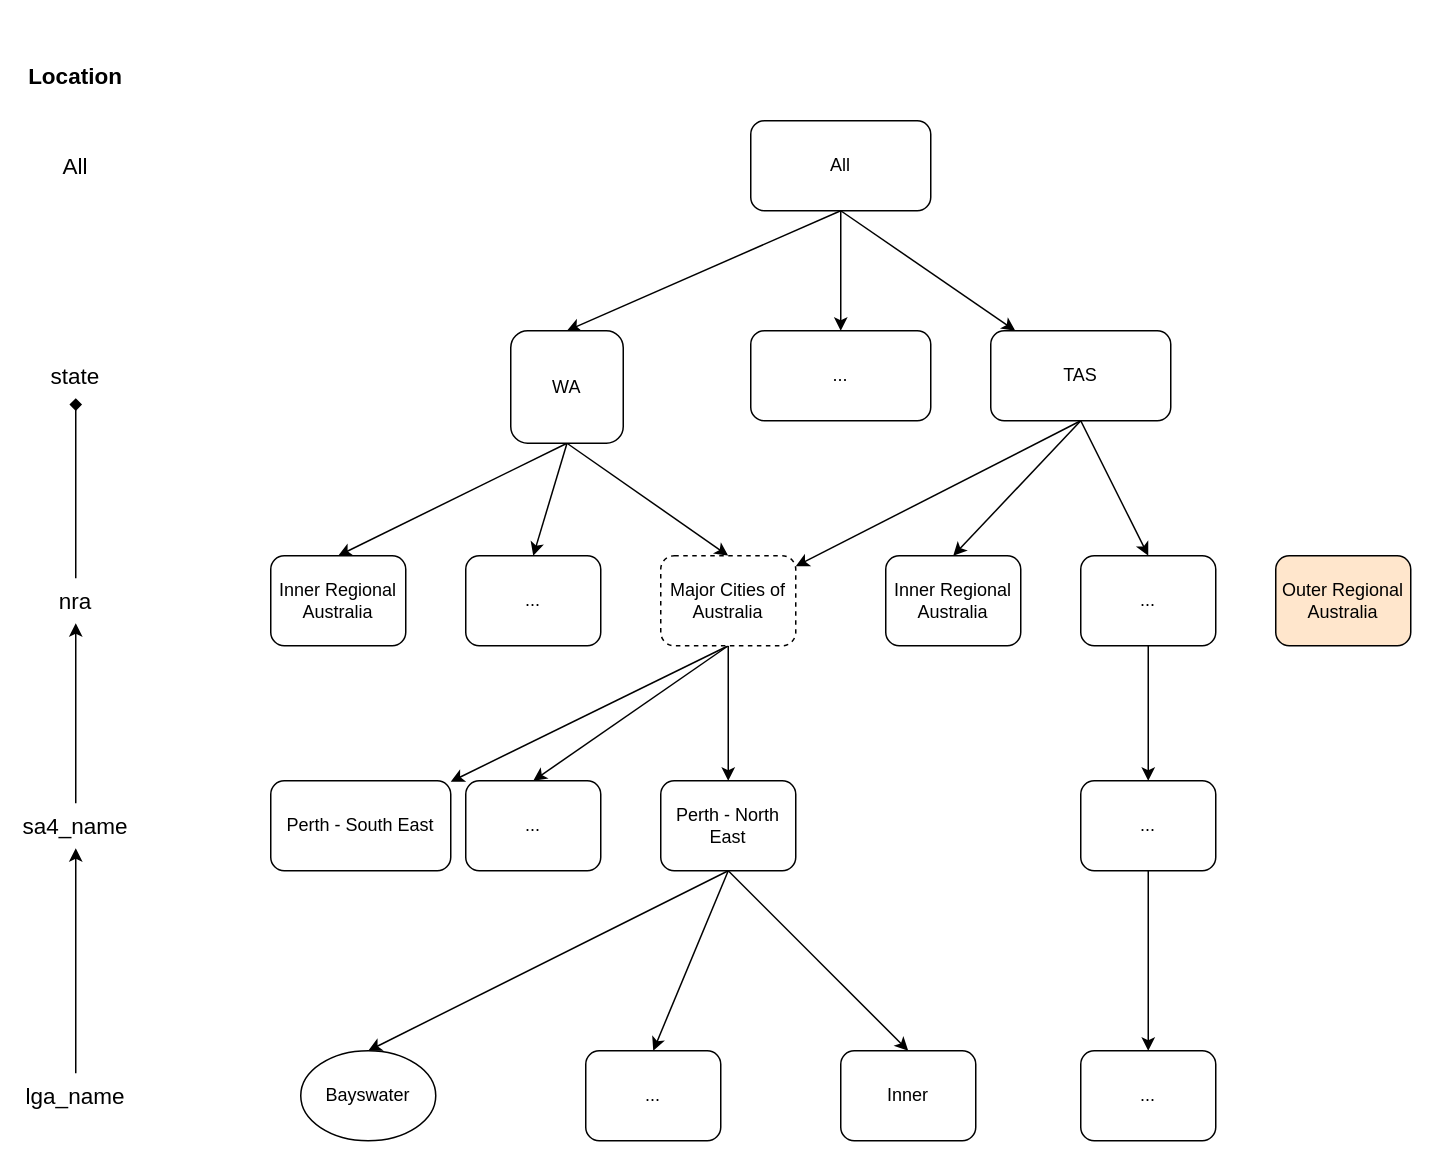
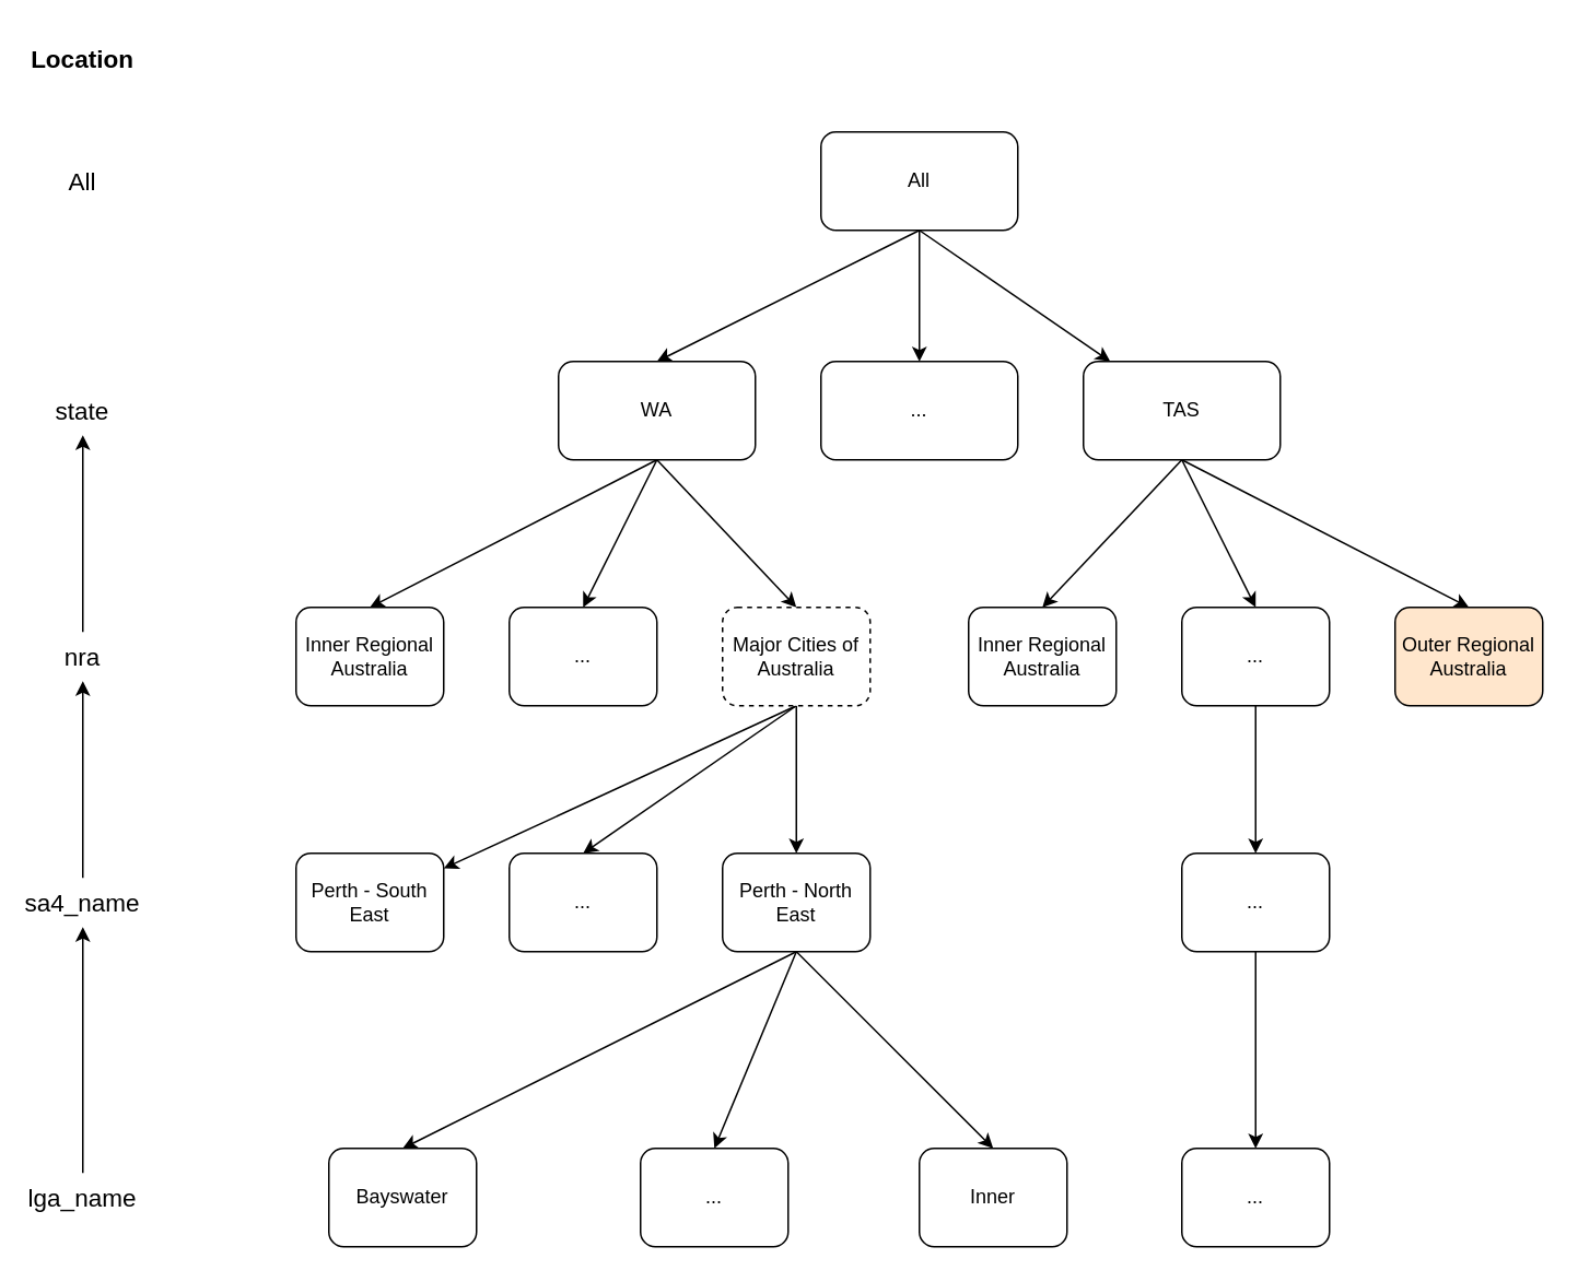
  <mxCell id="0" />
  <mxCell id="1" parent="0" />
- <mxCell id="2" value="&lt;b&gt;Location&lt;/b&gt;" style="text;html=1;align=center;verticalAlign=middle;whiteSpace=wrap;rounded=0;fontSize=15;" parent="1" vertex="1"><mxGeometry x="20" y="35" width="60" height="30" as="geometry" /></mxCell>
+ <mxCell id="2" value="&lt;b&gt;Location&lt;/b&gt;" style="text;html=1;align=center;verticalAlign=middle;whiteSpace=wrap;rounded=0;fontSize=15;" parent="1" vertex="1"><mxGeometry x="20" y="20" width="60" height="30" as="geometry" /></mxCell>
  <mxCell id="3" style="rounded=0;orthogonalLoop=1;jettySize=auto;html=1;exitX=0.5;exitY=1;exitDx=0;exitDy=0;entryX=0.5;entryY=0;entryDx=0;entryDy=0;" parent="1" source="6" target="21" edge="1"><mxGeometry relative="1" as="geometry" /></mxCell>
  <mxCell id="4" style="rounded=0;orthogonalLoop=1;jettySize=auto;html=1;exitX=0.5;exitY=1;exitDx=0;exitDy=0;entryX=0.5;entryY=0;entryDx=0;entryDy=0;" parent="1" source="6" target="16" edge="1"><mxGeometry relative="1" as="geometry" /></mxCell>
  <mxCell id="5" style="rounded=0;orthogonalLoop=1;jettySize=auto;html=1;exitX=0.5;exitY=1;exitDx=0;exitDy=0;" parent="1" source="6" target="20" edge="1"><mxGeometry relative="1" as="geometry" /></mxCell>
  <mxCell id="6" value="All" style="rounded=1;whiteSpace=wrap;html=1;" parent="1" vertex="1"><mxGeometry x="500" y="80" width="120" height="60" as="geometry" /></mxCell>
  <mxCell id="7" value="All" style="text;html=1;align=center;verticalAlign=middle;whiteSpace=wrap;rounded=0;fontSize=15;" parent="1" vertex="1"><mxGeometry x="20" y="95" width="60" height="30" as="geometry" /></mxCell>
- <mxCell id="8" style="edgeStyle=orthogonalEdgeStyle;rounded=0;orthogonalLoop=1;jettySize=auto;html=1;exitX=0.5;exitY=0;exitDx=0;exitDy=0;entryX=0.5;entryY=1;entryDx=0;entryDy=0;endArrow=diamond;" parent="1" source="9" target="12" edge="1"><mxGeometry relative="1" as="geometry" /></mxCell>
+ <mxCell id="8" style="edgeStyle=orthogonalEdgeStyle;rounded=0;orthogonalLoop=1;jettySize=auto;html=1;exitX=0.5;exitY=0;exitDx=0;exitDy=0;entryX=0.5;entryY=1;entryDx=0;entryDy=0;" parent="1" source="9" target="12" edge="1"><mxGeometry relative="1" as="geometry" /></mxCell>
  <mxCell id="9" value="nra" style="text;html=1;align=center;verticalAlign=middle;whiteSpace=wrap;rounded=0;fontSize=15;" parent="1" vertex="1"><mxGeometry x="20" y="385" width="60" height="30" as="geometry" /></mxCell>
  <mxCell id="10" style="edgeStyle=orthogonalEdgeStyle;rounded=0;orthogonalLoop=1;jettySize=auto;html=1;exitX=0.5;exitY=0;exitDx=0;exitDy=0;entryX=0.5;entryY=1;entryDx=0;entryDy=0;" parent="1" source="11" target="9" edge="1"><mxGeometry relative="1" as="geometry" /></mxCell>
  <mxCell id="11" value="sa4_name" style="text;html=1;align=center;verticalAlign=middle;whiteSpace=wrap;rounded=0;fontSize=15;" parent="1" vertex="1"><mxGeometry x="20" y="535" width="60" height="30" as="geometry" /></mxCell>
  <mxCell id="12" value="state" style="text;html=1;align=center;verticalAlign=middle;whiteSpace=wrap;rounded=0;fontSize=15;" parent="1" vertex="1"><mxGeometry x="20" y="235" width="60" height="30" as="geometry" /></mxCell>
  <mxCell id="13" style="rounded=0;orthogonalLoop=1;jettySize=auto;html=1;exitX=0.5;exitY=1;exitDx=0;exitDy=0;entryX=0.5;entryY=0;entryDx=0;entryDy=0;" parent="1" source="16" target="22" edge="1"><mxGeometry relative="1" as="geometry" /></mxCell>
  <mxCell id="14" style="rounded=0;orthogonalLoop=1;jettySize=auto;html=1;exitX=0.5;exitY=1;exitDx=0;exitDy=0;entryX=0.5;entryY=0;entryDx=0;entryDy=0;" parent="1" source="16" target="26" edge="1"><mxGeometry relative="1" as="geometry" /></mxCell>
  <mxCell id="15" style="rounded=0;orthogonalLoop=1;jettySize=auto;html=1;exitX=0.5;exitY=1;exitDx=0;exitDy=0;entryX=0.5;entryY=0;entryDx=0;entryDy=0;" parent="1" source="16" target="29" edge="1"><mxGeometry relative="1" as="geometry" /></mxCell>
- <mxCell id="16" value="WA" style="rounded=1;whiteSpace=wrap;html=1;" parent="1" vertex="1"><mxGeometry x="340" y="220" width="75" height="75" as="geometry" /></mxCell>
+ <mxCell id="16" value="WA" style="rounded=1;whiteSpace=wrap;html=1;" parent="1" vertex="1"><mxGeometry x="340" y="220" width="120" height="60" as="geometry" /></mxCell>
  <mxCell id="17" style="rounded=0;orthogonalLoop=1;jettySize=auto;html=1;exitX=0.5;exitY=1;exitDx=0;exitDy=0;entryX=0.5;entryY=0;entryDx=0;entryDy=0;" parent="1" source="20" target="27" edge="1"><mxGeometry relative="1" as="geometry" /></mxCell>
- <mxCell id="18" style="rounded=0;orthogonalLoop=1;jettySize=auto;html=1;exitX=0.5;exitY=1;exitDx=0;exitDy=0;" parent="1" source="20" target="26" edge="1"><mxGeometry relative="1" as="geometry" /></mxCell>
+ <mxCell id="18" style="rounded=0;orthogonalLoop=1;jettySize=auto;html=1;exitX=0.5;exitY=1;exitDx=0;exitDy=0;entryX=0.5;entryY=0;entryDx=0;entryDy=0;" parent="1" source="20" target="28" edge="1"><mxGeometry relative="1" as="geometry" /></mxCell>
  <mxCell id="19" style="rounded=0;orthogonalLoop=1;jettySize=auto;html=1;exitX=0.5;exitY=1;exitDx=0;exitDy=0;entryX=0.5;entryY=0;entryDx=0;entryDy=0;" parent="1" source="20" target="31" edge="1"><mxGeometry relative="1" as="geometry" /></mxCell>
  <mxCell id="20" value="TAS" style="rounded=1;whiteSpace=wrap;html=1;" parent="1" vertex="1"><mxGeometry x="660" y="220" width="120" height="60" as="geometry" /></mxCell>
  <mxCell id="21" value="..." style="rounded=1;whiteSpace=wrap;html=1;" parent="1" vertex="1"><mxGeometry x="500" y="220" width="120" height="60" as="geometry" /></mxCell>
  <mxCell id="22" value="Inner Regional Australia" style="rounded=1;whiteSpace=wrap;html=1;" parent="1" vertex="1"><mxGeometry x="180" y="370" width="90" height="60" as="geometry" /></mxCell>
  <mxCell id="23" style="rounded=0;orthogonalLoop=1;jettySize=auto;html=1;exitX=0.5;exitY=1;exitDx=0;exitDy=0;" parent="1" source="26" target="36" edge="1"><mxGeometry relative="1" as="geometry" /></mxCell>
  <mxCell id="24" style="rounded=0;orthogonalLoop=1;jettySize=auto;html=1;exitX=0.5;exitY=1;exitDx=0;exitDy=0;entryX=0.5;entryY=0;entryDx=0;entryDy=0;" parent="1" source="26" target="37" edge="1"><mxGeometry relative="1" as="geometry" /></mxCell>
  <mxCell id="25" style="rounded=0;orthogonalLoop=1;jettySize=auto;html=1;exitX=0.5;exitY=1;exitDx=0;exitDy=0;entryX=0.5;entryY=0;entryDx=0;entryDy=0;" parent="1" source="26" target="35" edge="1"><mxGeometry relative="1" as="geometry" /></mxCell>
  <mxCell id="26" value="Major Cities of Australia" style="rounded=1;whiteSpace=wrap;html=1;dashed=1;" parent="1" vertex="1"><mxGeometry x="440" y="370" width="90" height="60" as="geometry" /></mxCell>
  <mxCell id="27" value="Inner Regional Australia" style="rounded=1;whiteSpace=wrap;html=1;" parent="1" vertex="1"><mxGeometry x="590" y="370" width="90" height="60" as="geometry" /></mxCell>
  <mxCell id="28" value="Outer Regional Australia" style="rounded=1;whiteSpace=wrap;html=1;fillColor=#ffe6cc;" parent="1" vertex="1"><mxGeometry x="850" y="370" width="90" height="60" as="geometry" /></mxCell>
  <mxCell id="29" value="..." style="rounded=1;whiteSpace=wrap;html=1;" parent="1" vertex="1"><mxGeometry x="310" y="370" width="90" height="60" as="geometry" /></mxCell>
  <mxCell id="30" style="rounded=0;orthogonalLoop=1;jettySize=auto;html=1;exitX=0.5;exitY=1;exitDx=0;exitDy=0;entryX=0.5;entryY=0;entryDx=0;entryDy=0;" parent="1" source="31" target="44" edge="1"><mxGeometry relative="1" as="geometry" /></mxCell>
  <mxCell id="31" value="..." style="rounded=1;whiteSpace=wrap;html=1;" parent="1" vertex="1"><mxGeometry x="720" y="370" width="90" height="60" as="geometry" /></mxCell>
  <mxCell id="32" style="rounded=0;orthogonalLoop=1;jettySize=auto;html=1;exitX=0.5;exitY=1;exitDx=0;exitDy=0;entryX=0.5;entryY=0;entryDx=0;entryDy=0;" parent="1" source="35" target="42" edge="1"><mxGeometry relative="1" as="geometry" /></mxCell>
  <mxCell id="33" style="rounded=0;orthogonalLoop=1;jettySize=auto;html=1;exitX=0.5;exitY=1;exitDx=0;exitDy=0;entryX=0.5;entryY=0;entryDx=0;entryDy=0;" parent="1" source="35" target="40" edge="1"><mxGeometry relative="1" as="geometry" /></mxCell>
  <mxCell id="34" style="rounded=0;orthogonalLoop=1;jettySize=auto;html=1;exitX=0.5;exitY=1;exitDx=0;exitDy=0;entryX=0.5;entryY=0;entryDx=0;entryDy=0;" parent="1" source="35" target="41" edge="1"><mxGeometry relative="1" as="geometry" /></mxCell>
  <mxCell id="35" value="Perth - North East" style="rounded=1;whiteSpace=wrap;html=1;" parent="1" vertex="1"><mxGeometry x="440" y="520" width="90" height="60" as="geometry" /></mxCell>
- <mxCell id="36" value="Perth - South East" style="rounded=1;whiteSpace=wrap;html=1;" parent="1" vertex="1"><mxGeometry x="180" y="520" width="120" height="60" as="geometry" /></mxCell>
+ <mxCell id="36" value="Perth - South East" style="rounded=1;whiteSpace=wrap;html=1;" parent="1" vertex="1"><mxGeometry x="180" y="520" width="90" height="60" as="geometry" /></mxCell>
  <mxCell id="37" value="..." style="rounded=1;whiteSpace=wrap;html=1;" parent="1" vertex="1"><mxGeometry x="310" y="520" width="90" height="60" as="geometry" /></mxCell>
  <mxCell id="38" style="edgeStyle=orthogonalEdgeStyle;rounded=0;orthogonalLoop=1;jettySize=auto;html=1;exitX=0.5;exitY=0;exitDx=0;exitDy=0;entryX=0.5;entryY=1;entryDx=0;entryDy=0;" parent="1" source="39" target="11" edge="1"><mxGeometry relative="1" as="geometry" /></mxCell>
  <mxCell id="39" value="lga_name" style="text;html=1;align=center;verticalAlign=middle;whiteSpace=wrap;rounded=0;fontSize=15;" parent="1" vertex="1"><mxGeometry x="20" y="715" width="60" height="30" as="geometry" /></mxCell>
  <mxCell id="40" value="..." style="rounded=1;whiteSpace=wrap;html=1;" parent="1" vertex="1"><mxGeometry x="390" y="700" width="90" height="60" as="geometry" /></mxCell>
- <mxCell id="41" value="Bayswater" style="ellipse;whiteSpace=wrap;html=1;" parent="1" vertex="1"><mxGeometry x="200" y="700" width="90" height="60" as="geometry" /></mxCell>
+ <mxCell id="41" value="Bayswater" style="rounded=1;whiteSpace=wrap;html=1;" parent="1" vertex="1"><mxGeometry x="200" y="700" width="90" height="60" as="geometry" /></mxCell>
  <mxCell id="42" value="Inner" style="rounded=1;whiteSpace=wrap;html=1;" parent="1" vertex="1"><mxGeometry x="560" y="700" width="90" height="60" as="geometry" /></mxCell>
  <mxCell id="43" style="rounded=0;orthogonalLoop=1;jettySize=auto;html=1;exitX=0.5;exitY=1;exitDx=0;exitDy=0;entryX=0.5;entryY=0;entryDx=0;entryDy=0;" parent="1" source="44" target="45" edge="1"><mxGeometry relative="1" as="geometry" /></mxCell>
  <mxCell id="44" value="..." style="rounded=1;whiteSpace=wrap;html=1;" parent="1" vertex="1"><mxGeometry x="720" y="520" width="90" height="60" as="geometry" /></mxCell>
  <mxCell id="45" value="..." style="rounded=1;whiteSpace=wrap;html=1;" parent="1" vertex="1"><mxGeometry x="720" y="700" width="90" height="60" as="geometry" /></mxCell>
